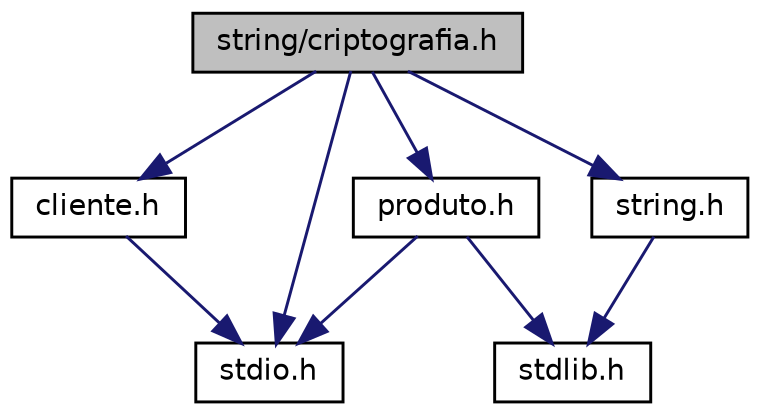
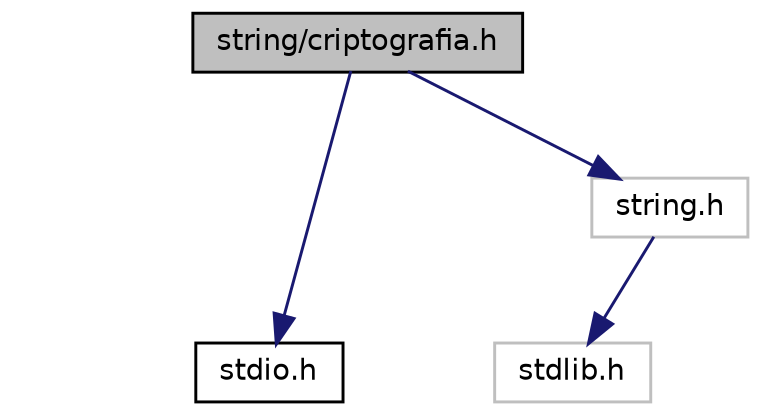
  digraph {
    node [color=black fillcolor=white fontname=Helvetica fontsize=10 shape=record style=filled]
    edge [color=midnightblue fontname=Helvetica fontsize=10 labelfontname=Helvetica labelfontsize=10 style=solid]
    n1 [fillcolor=grey75 fontcolor=black height=0.2 label="string/criptografia.h" width=0.4]
-   n2 [height=0.2 label="cliente.h" width=0.4]
    n3 [height=0.2 label="stdio.h" width=0.4]
-   n4 [height=0.2 label="produto.h" width=0.4]
-   n5 [height=0.2 label="string.h" width=0.4]
-   n6 [height=0.2 label="stdlib.h" width=0.4]
-   n1 -> n2
+   n5 [color=grey75 height=0.2 label="string.h" width=0.4]
+   n6 [color=grey75 height=0.2 label="stdlib.h" width=0.4]
    n1 -> n3
-   n1 -> n4
    n1 -> n5
-   n2 -> n3
-   n4 -> n3
-   n4 -> n6
    n5 -> n6
  }
